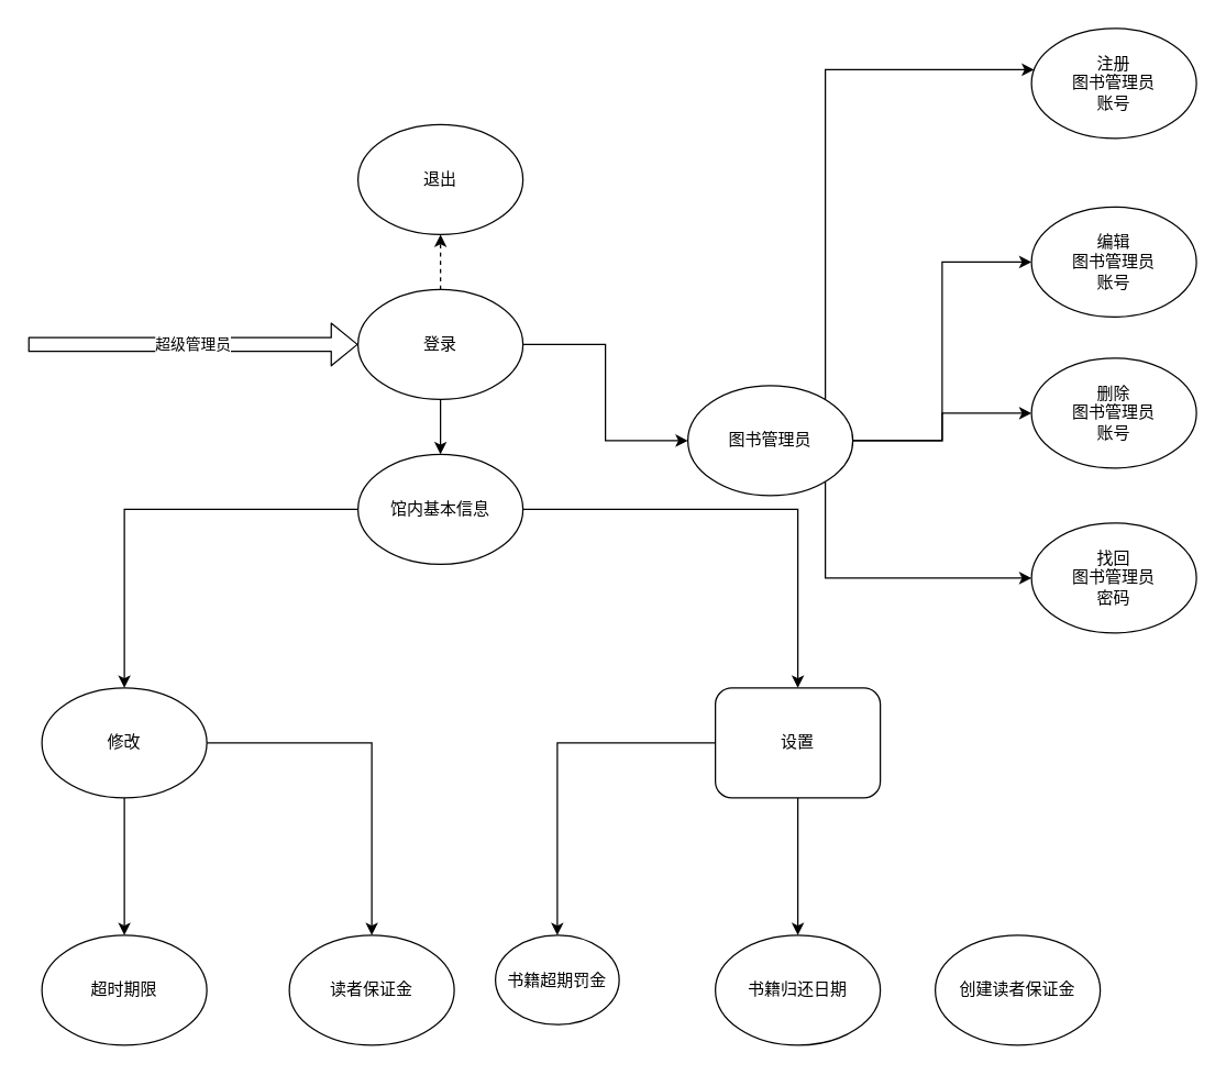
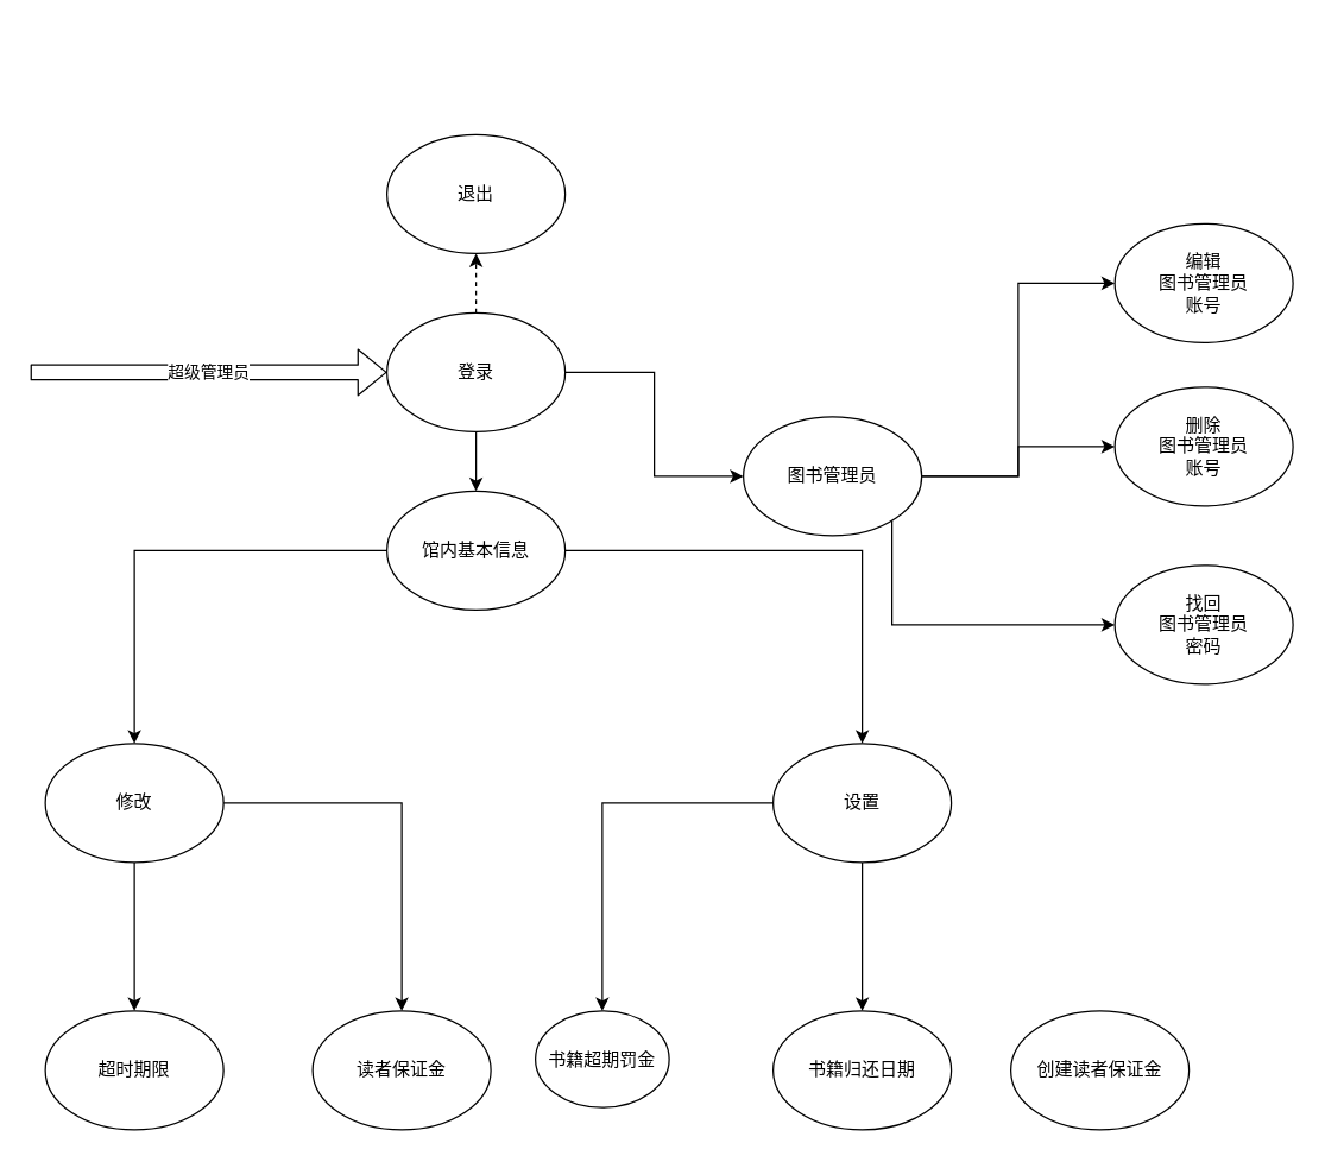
  <mxCell id="0" />
  <mxCell id="1" parent="0" />
  <mxCell id="2" style="edgeStyle=orthogonalEdgeStyle;rounded=0;orthogonalLoop=1;jettySize=auto;html=1;exitX=0.5;exitY=0;exitDx=0;exitDy=0;entryX=0.5;entryY=1;entryDx=0;entryDy=0;dashed=1;" edge="1" parent="1" source="5" target="25"><mxGeometry relative="1" as="geometry" /></mxCell>
  <mxCell id="3" style="edgeStyle=orthogonalEdgeStyle;rounded=0;orthogonalLoop=1;jettySize=auto;html=1;" edge="1" parent="1" source="5" target="19"><mxGeometry relative="1" as="geometry" /></mxCell>
  <mxCell id="4" style="edgeStyle=orthogonalEdgeStyle;rounded=0;orthogonalLoop=1;jettySize=auto;html=1;entryX=0;entryY=0.5;entryDx=0;entryDy=0;" edge="1" parent="1" source="5" target="24"><mxGeometry relative="1" as="geometry" /></mxCell>
  <mxCell id="5" value="登录" style="ellipse;whiteSpace=wrap;html=1;" vertex="1" parent="1"><mxGeometry x="260" y="210" width="120" height="80" as="geometry" /></mxCell>
  <mxCell id="6" value="书籍归还日期" style="ellipse;whiteSpace=wrap;html=1;" vertex="1" parent="1"><mxGeometry x="520" y="680" width="120" height="80" as="geometry" /></mxCell>
  <mxCell id="7" value="书籍超期罚金" style="ellipse;whiteSpace=wrap;html=1;" vertex="1" parent="1"><mxGeometry x="360" y="680" width="90" height="65" as="geometry" /></mxCell>
  <mxCell id="8" value="读者保证金" style="ellipse;whiteSpace=wrap;html=1;" vertex="1" parent="1"><mxGeometry x="210" y="680" width="120" height="80" as="geometry" /></mxCell>
  <mxCell id="9" style="edgeStyle=orthogonalEdgeStyle;rounded=0;orthogonalLoop=1;jettySize=auto;html=1;entryX=0.5;entryY=0;entryDx=0;entryDy=0;" edge="1" parent="1" source="11" target="7"><mxGeometry relative="1" as="geometry" /></mxCell>
  <mxCell id="10" style="edgeStyle=orthogonalEdgeStyle;rounded=0;orthogonalLoop=1;jettySize=auto;html=1;" edge="1" parent="1" source="11" target="6"><mxGeometry relative="1" as="geometry" /></mxCell>
- <mxCell id="11" value="设置" style="whiteSpace=wrap;html=1;rounded=1;" vertex="1" parent="1"><mxGeometry x="520" y="500" width="120" height="80" as="geometry" /></mxCell>
+ <mxCell id="11" value="设置" style="ellipse;whiteSpace=wrap;html=1;" vertex="1" parent="1"><mxGeometry x="520" y="500" width="120" height="80" as="geometry" /></mxCell>
  <mxCell id="12" value="超时期限" style="ellipse;whiteSpace=wrap;html=1;" vertex="1" parent="1"><mxGeometry x="30" y="680" width="120" height="80" as="geometry" /></mxCell>
  <mxCell id="13" value="创建读者保证金" style="ellipse;whiteSpace=wrap;html=1;" vertex="1" parent="1"><mxGeometry x="680" y="680" width="120" height="80" as="geometry" /></mxCell>
  <mxCell id="14" style="edgeStyle=orthogonalEdgeStyle;rounded=0;orthogonalLoop=1;jettySize=auto;html=1;" edge="1" parent="1" source="16" target="12"><mxGeometry relative="1" as="geometry" /></mxCell>
  <mxCell id="15" style="edgeStyle=orthogonalEdgeStyle;rounded=0;orthogonalLoop=1;jettySize=auto;html=1;" edge="1" parent="1" source="16" target="8"><mxGeometry relative="1" as="geometry" /></mxCell>
  <mxCell id="16" value="修改" style="ellipse;whiteSpace=wrap;html=1;" vertex="1" parent="1"><mxGeometry x="30" y="500" width="120" height="80" as="geometry" /></mxCell>
  <mxCell id="17" style="edgeStyle=orthogonalEdgeStyle;rounded=0;orthogonalLoop=1;jettySize=auto;html=1;" edge="1" parent="1" source="19" target="16"><mxGeometry relative="1" as="geometry" /></mxCell>
  <mxCell id="18" style="edgeStyle=orthogonalEdgeStyle;rounded=0;orthogonalLoop=1;jettySize=auto;html=1;entryX=0.5;entryY=0;entryDx=0;entryDy=0;" edge="1" parent="1" source="19" target="11"><mxGeometry relative="1" as="geometry" /></mxCell>
  <mxCell id="19" value="馆内基本信息" style="ellipse;whiteSpace=wrap;html=1;" vertex="1" parent="1"><mxGeometry x="260" y="330" width="120" height="80" as="geometry" /></mxCell>
- <mxCell id="20" style="edgeStyle=orthogonalEdgeStyle;rounded=0;orthogonalLoop=1;jettySize=auto;html=1;" edge="1" parent="1" source="24" target="29"><mxGeometry relative="1" as="geometry"><Array as="points"><mxPoint x="600" y="50" /></Array></mxGeometry></mxCell>
  <mxCell id="21" style="edgeStyle=orthogonalEdgeStyle;rounded=0;orthogonalLoop=1;jettySize=auto;html=1;entryX=0;entryY=0.5;entryDx=0;entryDy=0;" edge="1" parent="1" source="24" target="26"><mxGeometry relative="1" as="geometry"><Array as="points"><mxPoint x="600" y="420" /></Array></mxGeometry></mxCell>
  <mxCell id="22" style="edgeStyle=orthogonalEdgeStyle;rounded=0;orthogonalLoop=1;jettySize=auto;html=1;entryX=0;entryY=0.5;entryDx=0;entryDy=0;" edge="1" parent="1" source="24" target="28"><mxGeometry relative="1" as="geometry" /></mxCell>
  <mxCell id="23" style="edgeStyle=orthogonalEdgeStyle;rounded=0;orthogonalLoop=1;jettySize=auto;html=1;" edge="1" parent="1" source="24" target="27"><mxGeometry relative="1" as="geometry" /></mxCell>
  <mxCell id="24" value="图书管理员" style="ellipse;whiteSpace=wrap;html=1;" vertex="1" parent="1"><mxGeometry x="500" y="280" width="120" height="80" as="geometry" /></mxCell>
  <mxCell id="25" value="退出" style="ellipse;whiteSpace=wrap;html=1;" vertex="1" parent="1"><mxGeometry x="260" y="90" width="120" height="80" as="geometry" /></mxCell>
  <mxCell id="26" value="找回&lt;br&gt;图书管理员&lt;br&gt;密码" style="ellipse;whiteSpace=wrap;html=1;" vertex="1" parent="1"><mxGeometry x="750" y="380" width="120" height="80" as="geometry" /></mxCell>
  <mxCell id="27" value="删除&lt;br&gt;图书管理员&lt;br&gt;账号" style="ellipse;whiteSpace=wrap;html=1;" vertex="1" parent="1"><mxGeometry x="750" y="260" width="120" height="80" as="geometry" /></mxCell>
  <mxCell id="28" value="编辑&lt;br&gt;图书管理员&lt;br&gt;账号" style="ellipse;whiteSpace=wrap;html=1;" vertex="1" parent="1"><mxGeometry x="750" y="150" width="120" height="80" as="geometry" /></mxCell>
- <mxCell id="29" value="注册&lt;br&gt;图书管理员&lt;br&gt;账号" style="ellipse;whiteSpace=wrap;html=1;" vertex="1" parent="1"><mxGeometry x="750" y="20" width="120" height="80" as="geometry" /></mxCell>
  <mxCell id="30" value="超级管理员" style="shape=flexArrow;endArrow=classic;html=1;" edge="1" parent="1"><mxGeometry width="50" height="50" relative="1" as="geometry"><mxPoint x="20" y="250" as="sourcePoint" /><mxPoint x="260" y="250" as="targetPoint" /><Array as="points" /></mxGeometry></mxCell>
